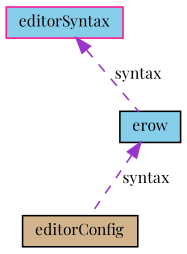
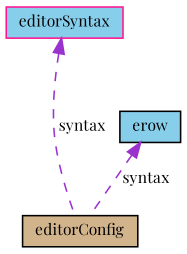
  digraph {
    fontname="Playfair Display"
    node [color=black fillcolor=skyblue fontname="Playfair Display" fontsize=10 shape=record style=filled]
    edge [color=darkorchid3 dir=back fontname="Playfair Display" fontsize=10 labelfontname=Helvetica labelfontsize=10 style=dashed]
    n1 [fillcolor=tan fontcolor=black height=0.2 label=editorConfig width=0.4]
    n2 [height=0.2 label=erow width=0.4]
    n3 [color=deeppink height=0.2 label=editorSyntax width=0.4]
    n2 -> n1 [label=" syntax"]
-   n3 -> n2 [label=" syntax"]
+   n3 -> n1 [label=" syntax"]
  }
